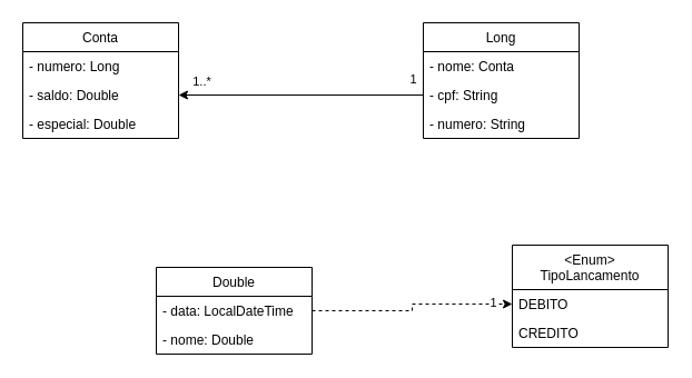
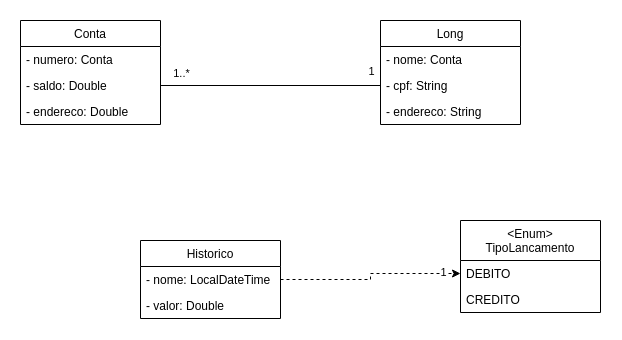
  <mxCell id="0" />
  <mxCell id="1" parent="0" />
  <mxCell id="2" value="Long" style="swimlane;fontStyle=0;childLayout=stackLayout;horizontal=1;startSize=26;fillColor=none;horizontalStack=0;resizeParent=1;resizeParentMax=0;resizeLast=0;collapsible=1;marginBottom=0;" vertex="1" parent="1"><mxGeometry x="380" y="20" width="140" height="104" as="geometry" /></mxCell>
  <mxCell id="3" value="- nome: Conta" style="text;strokeColor=none;fillColor=none;align=left;verticalAlign=top;spacingLeft=4;spacingRight=4;overflow=hidden;rotatable=0;points=[[0,0.5],[1,0.5]];portConstraint=eastwest;" vertex="1" parent="2"><mxGeometry y="26" width="140" height="26" as="geometry" /></mxCell>
  <mxCell id="4" value="- cpf: String" style="text;strokeColor=none;fillColor=none;align=left;verticalAlign=top;spacingLeft=4;spacingRight=4;overflow=hidden;rotatable=0;points=[[0,0.5],[1,0.5]];portConstraint=eastwest;" vertex="1" parent="2"><mxGeometry y="52" width="140" height="26" as="geometry" /></mxCell>
- <mxCell id="5" value="- numero: String" style="text;strokeColor=none;fillColor=none;align=left;verticalAlign=top;spacingLeft=4;spacingRight=4;overflow=hidden;rotatable=0;points=[[0,0.5],[1,0.5]];portConstraint=eastwest;" vertex="1" parent="2"><mxGeometry y="78" width="140" height="26" as="geometry" /></mxCell>
+ <mxCell id="5" value="- endereco: String" style="text;strokeColor=none;fillColor=none;align=left;verticalAlign=top;spacingLeft=4;spacingRight=4;overflow=hidden;rotatable=0;points=[[0,0.5],[1,0.5]];portConstraint=eastwest;" vertex="1" parent="2"><mxGeometry y="78" width="140" height="26" as="geometry" /></mxCell>
  <mxCell id="6" value="Conta" style="swimlane;fontStyle=0;childLayout=stackLayout;horizontal=1;startSize=26;fillColor=none;horizontalStack=0;resizeParent=1;resizeParentMax=0;resizeLast=0;collapsible=1;marginBottom=0;" vertex="1" parent="1"><mxGeometry x="20" y="20" width="140" height="104" as="geometry" /></mxCell>
- <mxCell id="7" value="- numero: Long" style="text;strokeColor=none;fillColor=none;align=left;verticalAlign=top;spacingLeft=4;spacingRight=4;overflow=hidden;rotatable=0;points=[[0,0.5],[1,0.5]];portConstraint=eastwest;" vertex="1" parent="6"><mxGeometry y="26" width="140" height="26" as="geometry" /></mxCell>
+ <mxCell id="7" value="- numero: Conta" style="text;strokeColor=none;fillColor=none;align=left;verticalAlign=top;spacingLeft=4;spacingRight=4;overflow=hidden;rotatable=0;points=[[0,0.5],[1,0.5]];portConstraint=eastwest;" vertex="1" parent="6"><mxGeometry y="26" width="140" height="26" as="geometry" /></mxCell>
  <mxCell id="8" value="- saldo: Double" style="text;strokeColor=none;fillColor=none;align=left;verticalAlign=top;spacingLeft=4;spacingRight=4;overflow=hidden;rotatable=0;points=[[0,0.5],[1,0.5]];portConstraint=eastwest;" vertex="1" parent="6"><mxGeometry y="52" width="140" height="26" as="geometry" /></mxCell>
- <mxCell id="9" value="- especial: Double" style="text;strokeColor=none;fillColor=none;align=left;verticalAlign=top;spacingLeft=4;spacingRight=4;overflow=hidden;rotatable=0;points=[[0,0.5],[1,0.5]];portConstraint=eastwest;" vertex="1" parent="6"><mxGeometry y="78" width="140" height="26" as="geometry" /></mxCell>
- <mxCell id="10" value="Double" style="swimlane;fontStyle=0;childLayout=stackLayout;horizontal=1;startSize=26;fillColor=none;horizontalStack=0;resizeParent=1;resizeParentMax=0;resizeLast=0;collapsible=1;marginBottom=0;" vertex="1" parent="1"><mxGeometry x="140" y="240" width="140" height="78" as="geometry" /></mxCell>
- <mxCell id="11" value="- data: LocalDateTime" style="text;strokeColor=none;fillColor=none;align=left;verticalAlign=top;spacingLeft=4;spacingRight=4;overflow=hidden;rotatable=0;points=[[0,0.5],[1,0.5]];portConstraint=eastwest;" vertex="1" parent="10"><mxGeometry y="26" width="140" height="26" as="geometry" /></mxCell>
- <mxCell id="12" value="- nome: Double" style="text;strokeColor=none;fillColor=none;align=left;verticalAlign=top;spacingLeft=4;spacingRight=4;overflow=hidden;rotatable=0;points=[[0,0.5],[1,0.5]];portConstraint=eastwest;" vertex="1" parent="10"><mxGeometry y="52" width="140" height="26" as="geometry" /></mxCell>
+ <mxCell id="9" value="- endereco: Double" style="text;strokeColor=none;fillColor=none;align=left;verticalAlign=top;spacingLeft=4;spacingRight=4;overflow=hidden;rotatable=0;points=[[0,0.5],[1,0.5]];portConstraint=eastwest;" vertex="1" parent="6"><mxGeometry y="78" width="140" height="26" as="geometry" /></mxCell>
+ <mxCell id="10" value="Historico" style="swimlane;fontStyle=0;childLayout=stackLayout;horizontal=1;startSize=26;fillColor=none;horizontalStack=0;resizeParent=1;resizeParentMax=0;resizeLast=0;collapsible=1;marginBottom=0;" vertex="1" parent="1"><mxGeometry x="140" y="240" width="140" height="78" as="geometry" /></mxCell>
+ <mxCell id="11" value="- nome: LocalDateTime" style="text;strokeColor=none;fillColor=none;align=left;verticalAlign=top;spacingLeft=4;spacingRight=4;overflow=hidden;rotatable=0;points=[[0,0.5],[1,0.5]];portConstraint=eastwest;" vertex="1" parent="10"><mxGeometry y="26" width="140" height="26" as="geometry" /></mxCell>
+ <mxCell id="12" value="- valor: Double" style="text;strokeColor=none;fillColor=none;align=left;verticalAlign=top;spacingLeft=4;spacingRight=4;overflow=hidden;rotatable=0;points=[[0,0.5],[1,0.5]];portConstraint=eastwest;" vertex="1" parent="10"><mxGeometry y="52" width="140" height="26" as="geometry" /></mxCell>
  <mxCell id="13" value="&lt;Enum&gt;&#10;TipoLancamento" style="swimlane;fontStyle=0;childLayout=stackLayout;horizontal=1;startSize=40;fillColor=none;horizontalStack=0;resizeParent=1;resizeParentMax=0;resizeLast=0;collapsible=1;marginBottom=0;" vertex="1" parent="1"><mxGeometry x="460" y="220" width="140" height="92" as="geometry" /></mxCell>
  <mxCell id="14" value="DEBITO" style="text;strokeColor=none;fillColor=none;align=left;verticalAlign=top;spacingLeft=4;spacingRight=4;overflow=hidden;rotatable=0;points=[[0,0.5],[1,0.5]];portConstraint=eastwest;" vertex="1" parent="13"><mxGeometry y="40" width="140" height="26" as="geometry" /></mxCell>
  <mxCell id="15" value="CREDITO" style="text;strokeColor=none;fillColor=none;align=left;verticalAlign=top;spacingLeft=4;spacingRight=4;overflow=hidden;rotatable=0;points=[[0,0.5],[1,0.5]];portConstraint=eastwest;" vertex="1" parent="13"><mxGeometry y="66" width="140" height="26" as="geometry" /></mxCell>
- <mxCell id="16" style="edgeStyle=orthogonalEdgeStyle;rounded=0;orthogonalLoop=1;jettySize=auto;html=1;exitX=0;exitY=0.5;exitDx=0;exitDy=0;" edge="1" parent="1" source="4" target="8"><mxGeometry relative="1" as="geometry" /></mxCell>
+ <mxCell id="16" style="edgeStyle=orthogonalEdgeStyle;rounded=0;orthogonalLoop=1;jettySize=auto;html=1;exitX=0;exitY=0.5;exitDx=0;exitDy=0;endArrow=none;" edge="1" parent="1" source="4" target="8"><mxGeometry relative="1" as="geometry" /></mxCell>
  <mxCell id="17" value="1..*" style="edgeLabel;html=1;align=center;verticalAlign=middle;resizable=0;points=[];" vertex="1" connectable="0" parent="16"><mxGeometry x="0.818" y="-2" relative="1" as="geometry"><mxPoint y="-11" as="offset" /></mxGeometry></mxCell>
  <mxCell id="18" value="1" style="edgeLabel;html=1;align=center;verticalAlign=middle;resizable=0;points=[];" vertex="1" connectable="0" parent="16"><mxGeometry x="-0.927" relative="1" as="geometry"><mxPoint x="-2" y="-15" as="offset" /></mxGeometry></mxCell>
  <mxCell id="19" style="edgeStyle=orthogonalEdgeStyle;rounded=0;orthogonalLoop=1;jettySize=auto;html=1;exitX=1;exitY=0.5;exitDx=0;exitDy=0;entryX=0;entryY=0.5;entryDx=0;entryDy=0;dashed=1;" edge="1" parent="1" source="11" target="14"><mxGeometry relative="1" as="geometry" /></mxCell>
  <mxCell id="20" value="1" style="edgeLabel;html=1;align=center;verticalAlign=middle;resizable=0;points=[];" vertex="1" connectable="0" parent="19"><mxGeometry x="0.806" y="2" relative="1" as="geometry"><mxPoint as="offset" /></mxGeometry></mxCell>
